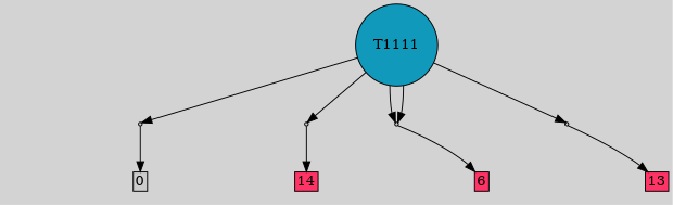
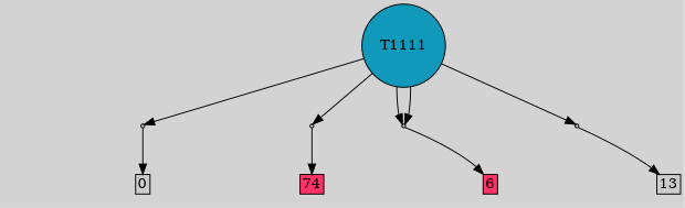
  digraph {
    bgcolor=lightgray
    node [fillcolor="#cccccc" shape=box style=filled]
    T1111 [fillcolor="#1199bb" shape=circle]
    n2 [label=0 shape=point]
    n3 [label=0 shape=point]
    n4 [label=0 shape=point]
    n5 [label=0 shape=point]
    n6 [label="3|6&2|0#0|2&#92;n7|0&0|6#2|4&#92;n" style=invis fillcolor=""]
    n7 [height=0 label=0 margin=0.03 width=0]
    n8 [label="4|6&0|3#2|5&#92;n0|0&2|0#0|6&#92;n" style=invis fillcolor=""]
-   n9 [fillcolor="#ff3366" height=0 label=14 margin=0.03 width=0]
+   n9 [fillcolor="#ff3366" height=0 label=74 margin=0.03 width=0]
    n10 [label="10|0&2|3#1|2&#92;n" style=invis fillcolor=""]
    n11 [fillcolor="#ff3366" height=0 label=6 margin=0.03 width=0]
    n12 [label="10|0&2|6#1|3&#92;n" style=invis fillcolor=""]
-   n13 [fillcolor="#ff3366" height=0 label=13 margin=0.03 width=0]
+   n13 [height=0 label=13 margin=0.03 width=0]
    subgraph sub_1 {
      rank=same
      T1111
    }
    T1111 -> n2
    T1111 -> n3
    T1111 -> n4
    T1111 -> n4
    T1111 -> n5
    n2 -> n6 [style=invis]
    n2 -> n7
    n3 -> n8 [style=invis]
    n3 -> n9
    n4 -> n10 [style=invis]
    n4 -> n11
    n5 -> n12 [style=invis]
    n5 -> n13
  }
